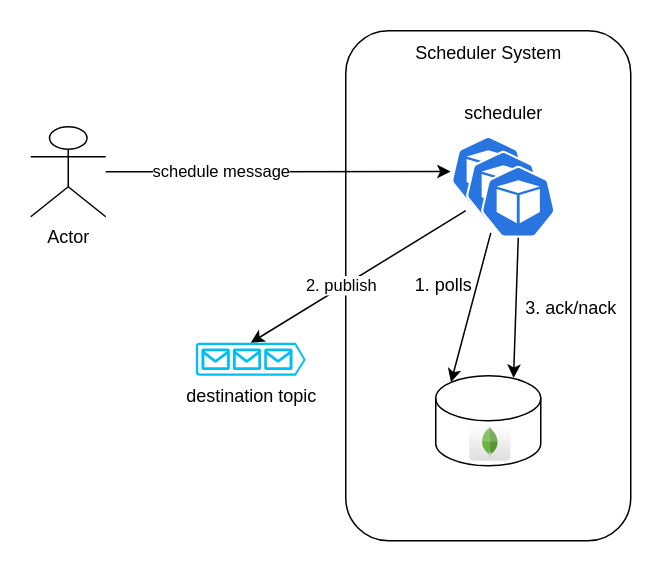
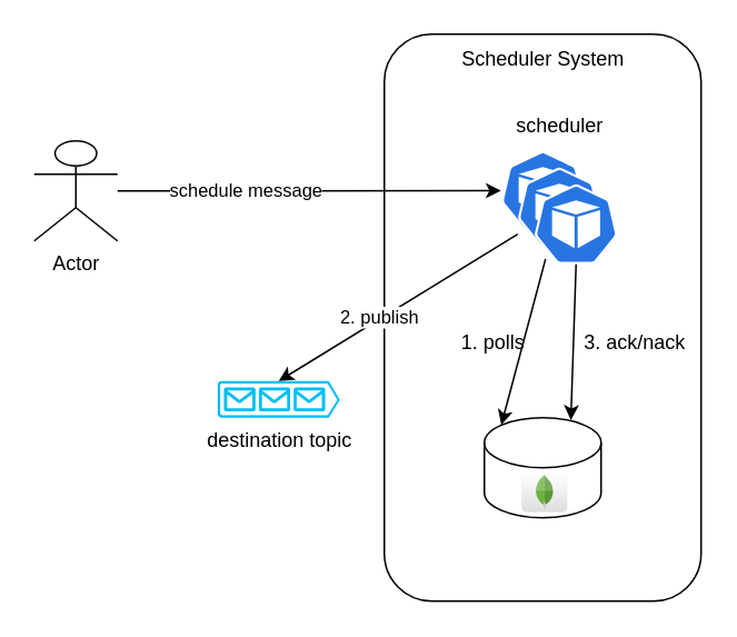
  <mxCell id="0" />
  <mxCell id="1" parent="0" />
  <mxCell id="2" value="" style="rounded=1;whiteSpace=wrap;html=1;" vertex="1" parent="1"><mxGeometry x="230" y="20" width="190" height="340" as="geometry" /></mxCell>
  <mxCell id="3" value="" style="aspect=fixed;sketch=0;html=1;dashed=0;whitespace=wrap;verticalLabelPosition=bottom;verticalAlign=top;fillColor=#2875E2;strokeColor=#ffffff;points=[[0.005,0.63,0],[0.1,0.2,0],[0.9,0.2,0],[0.5,0,0],[0.995,0.63,0],[0.72,0.99,0],[0.5,1,0],[0.28,0.99,0]];shape=mxgraph.kubernetes.icon2;prIcon=pod" vertex="1" parent="1"><mxGeometry x="300" y="90" width="50" height="48" as="geometry" /></mxCell>
  <mxCell id="4" value="" style="aspect=fixed;sketch=0;html=1;dashed=0;whitespace=wrap;verticalLabelPosition=bottom;verticalAlign=top;fillColor=#2875E2;strokeColor=#ffffff;points=[[0.005,0.63,0],[0.1,0.2,0],[0.9,0.2,0],[0.5,0,0],[0.995,0.63,0],[0.72,0.99,0],[0.5,1,0],[0.28,0.99,0]];shape=mxgraph.kubernetes.icon2;prIcon=pod" vertex="1" parent="1"><mxGeometry x="310" y="100" width="50" height="48" as="geometry" /></mxCell>
  <mxCell id="5" value="" style="aspect=fixed;sketch=0;html=1;dashed=0;whitespace=wrap;verticalLabelPosition=bottom;verticalAlign=top;fillColor=#2875E2;strokeColor=#ffffff;points=[[0.005,0.63,0],[0.1,0.2,0],[0.9,0.2,0],[0.5,0,0],[0.995,0.63,0],[0.72,0.99,0],[0.5,1,0],[0.28,0.99,0]];shape=mxgraph.kubernetes.icon2;prIcon=pod" vertex="1" parent="1"><mxGeometry x="320" y="110" width="50" height="48" as="geometry" /></mxCell>
  <mxCell id="6" value="scheduler" style="text;html=1;align=center;verticalAlign=middle;resizable=0;points=[];autosize=1;strokeColor=none;fillColor=none;" vertex="1" parent="1"><mxGeometry x="295" y="60" width="80" height="30" as="geometry" /></mxCell>
  <mxCell id="7" value="" style="endArrow=classic;html=1;rounded=0;exitX=0.134;exitY=0.933;exitDx=0;exitDy=0;exitPerimeter=0;entryX=0.145;entryY=0;entryDx=0;entryDy=4.35;entryPerimeter=0;" edge="1" parent="1" source="5" target="13"><mxGeometry width="50" height="50" relative="1" as="geometry"><mxPoint x="330" y="250" as="sourcePoint" /><mxPoint x="324.4" y="247.225" as="targetPoint" /></mxGeometry></mxCell>
- <mxCell id="8" value="1. polls" style="text;html=1;align=center;verticalAlign=middle;resizable=0;points=[];autosize=1;strokeColor=none;fillColor=none;" vertex="1" parent="1"><mxGeometry x="265" y="175" width="60" height="30" as="geometry" /></mxCell>
+ <mxCell id="8" value="1. polls" style="text;html=1;align=center;verticalAlign=middle;resizable=0;points=[];autosize=1;strokeColor=none;fillColor=none;" vertex="1" parent="1"><mxGeometry x="265" y="190" width="60" height="30" as="geometry" /></mxCell>
  <mxCell id="9" value="destination topic" style="verticalLabelPosition=bottom;html=1;verticalAlign=top;align=center;strokeColor=none;fillColor=#00BEF2;shape=mxgraph.azure.queue_generic;pointerEvents=1;" vertex="1" parent="1"><mxGeometry x="130" y="228" width="73.33" height="22" as="geometry" /></mxCell>
  <mxCell id="10" value="" style="endArrow=classic;html=1;rounded=0;exitX=0;exitY=0.833;exitDx=0;exitDy=0;exitPerimeter=0;entryX=0.5;entryY=0;entryDx=0;entryDy=0;entryPerimeter=0;" edge="1" parent="1" source="4" target="9"><mxGeometry width="50" height="50" relative="1" as="geometry"><mxPoint x="310" y="250" as="sourcePoint" /><mxPoint x="360" y="200" as="targetPoint" /></mxGeometry></mxCell>
  <mxCell id="11" value="2. publish" style="edgeLabel;html=1;align=center;verticalAlign=middle;resizable=0;points=[];" vertex="1" connectable="0" parent="10"><mxGeometry x="0.154" y="-2" relative="1" as="geometry"><mxPoint as="offset" /></mxGeometry></mxCell>
  <mxCell id="12" value="Scheduler System" style="text;html=1;align=center;verticalAlign=middle;resizable=0;points=[];autosize=1;strokeColor=none;fillColor=none;" vertex="1" parent="1"><mxGeometry x="265" y="20" width="120" height="30" as="geometry" /></mxCell>
  <mxCell id="13" value="" style="shape=cylinder3;whiteSpace=wrap;html=1;boundedLbl=1;backgroundOutline=1;size=15;" vertex="1" parent="1"><mxGeometry x="290" y="250" width="70" height="60" as="geometry" /></mxCell>
  <mxCell id="14" value="" style="dashed=0;outlineConnect=0;html=1;align=center;labelPosition=center;verticalLabelPosition=bottom;verticalAlign=top;shape=mxgraph.webicons.mongodb;gradientColor=#DFDEDE" vertex="1" parent="1"><mxGeometry x="312.25" y="282" width="27.5" height="24.66" as="geometry" /></mxCell>
  <mxCell id="15" value="Actor" style="shape=umlActor;verticalLabelPosition=bottom;verticalAlign=top;html=1;outlineConnect=0;" vertex="1" parent="1"><mxGeometry x="20" y="84" width="50" height="60" as="geometry" /></mxCell>
  <mxCell id="16" value="" style="endArrow=classic;html=1;rounded=0;exitX=0.5;exitY=1;exitDx=0;exitDy=0;exitPerimeter=0;entryX=0.741;entryY=0.024;entryDx=0;entryDy=0;entryPerimeter=0;" edge="1" parent="1" source="5" target="13"><mxGeometry width="50" height="50" relative="1" as="geometry"><mxPoint x="300" y="250" as="sourcePoint" /><mxPoint x="350" y="200" as="targetPoint" /></mxGeometry></mxCell>
  <mxCell id="17" value="3. ack/nack" style="text;html=1;align=center;verticalAlign=middle;resizable=0;points=[];autosize=1;strokeColor=none;fillColor=none;" vertex="1" parent="1"><mxGeometry x="340" y="190" width="80" height="30" as="geometry" /></mxCell>
  <mxCell id="18" value="" style="endArrow=classic;html=1;rounded=0;entryX=0.368;entryY=0.276;entryDx=0;entryDy=0;entryPerimeter=0;" edge="1" parent="1" source="15" target="2"><mxGeometry width="50" height="50" relative="1" as="geometry"><mxPoint x="300" y="250" as="sourcePoint" /><mxPoint x="350" y="200" as="targetPoint" /></mxGeometry></mxCell>
  <mxCell id="19" value="schedule message" style="edgeLabel;html=1;align=center;verticalAlign=middle;resizable=0;points=[];" vertex="1" connectable="0" parent="18"><mxGeometry x="-0.643" y="-1" relative="1" as="geometry"><mxPoint x="35" y="-1" as="offset" /></mxGeometry></mxCell>
